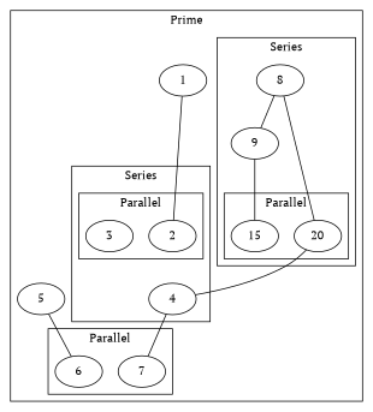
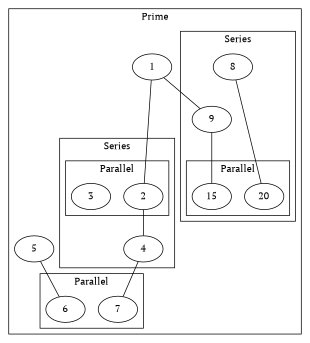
  graph {
    compound=true
    fontname="PT Serif"
    node [fontname="PT Serif"]
    edge [fontname="PT Serif"]
    2
    3
    4
    6
    7
    n6 [label=20]
    n7 [label=15]
    8
    9
    1
    5
    subgraph cluster_1 {
      label=Prime
      1
      5
      subgraph cluster_2 {
        label=Series
        4
        subgraph cluster_3 {
          label=Parallel
          2
          3
        }
      }
      subgraph cluster_4 {
        label=Parallel
        6
        7
      }
      subgraph cluster_5 {
        label=Series
        8
        9
        subgraph cluster_6 {
          label=Parallel
          n6
          n7
        }
      }
    }
-   n6 -- 4
+   2 -- 4
    4 -- 7
    8 -- n6
-   8 -- 9
+   1 -- 9
    9 -- n7
    1 -- 2
    5 -- 6
  }
